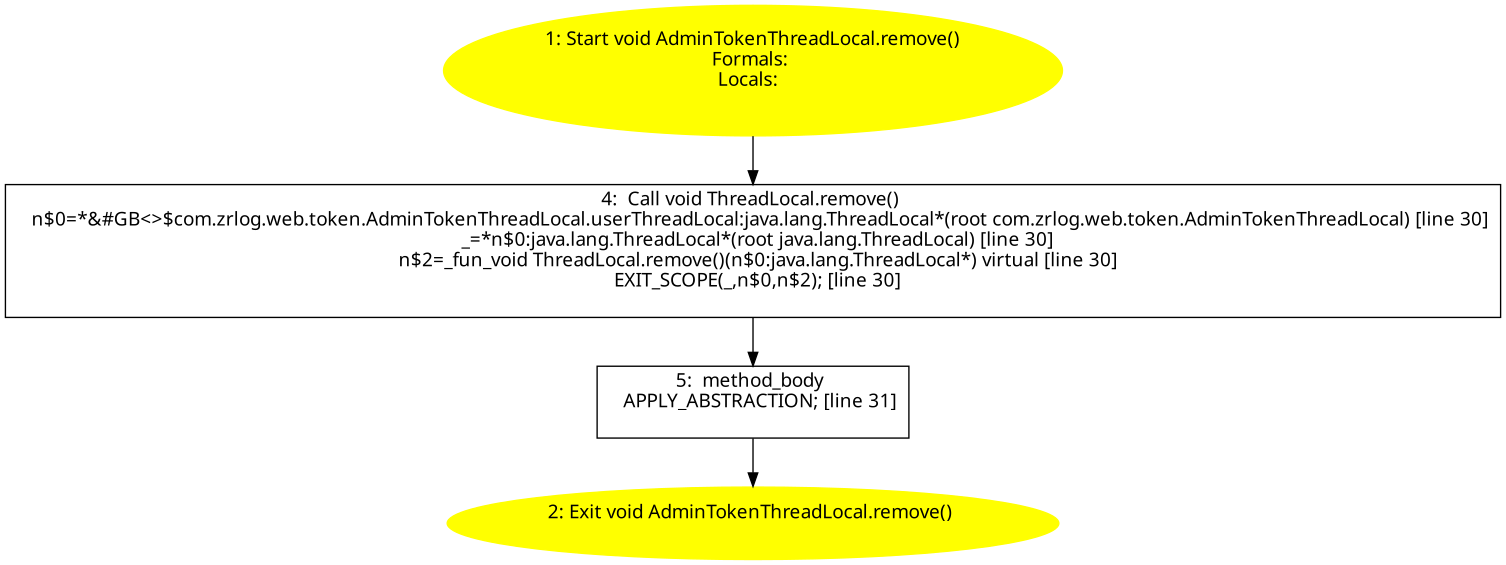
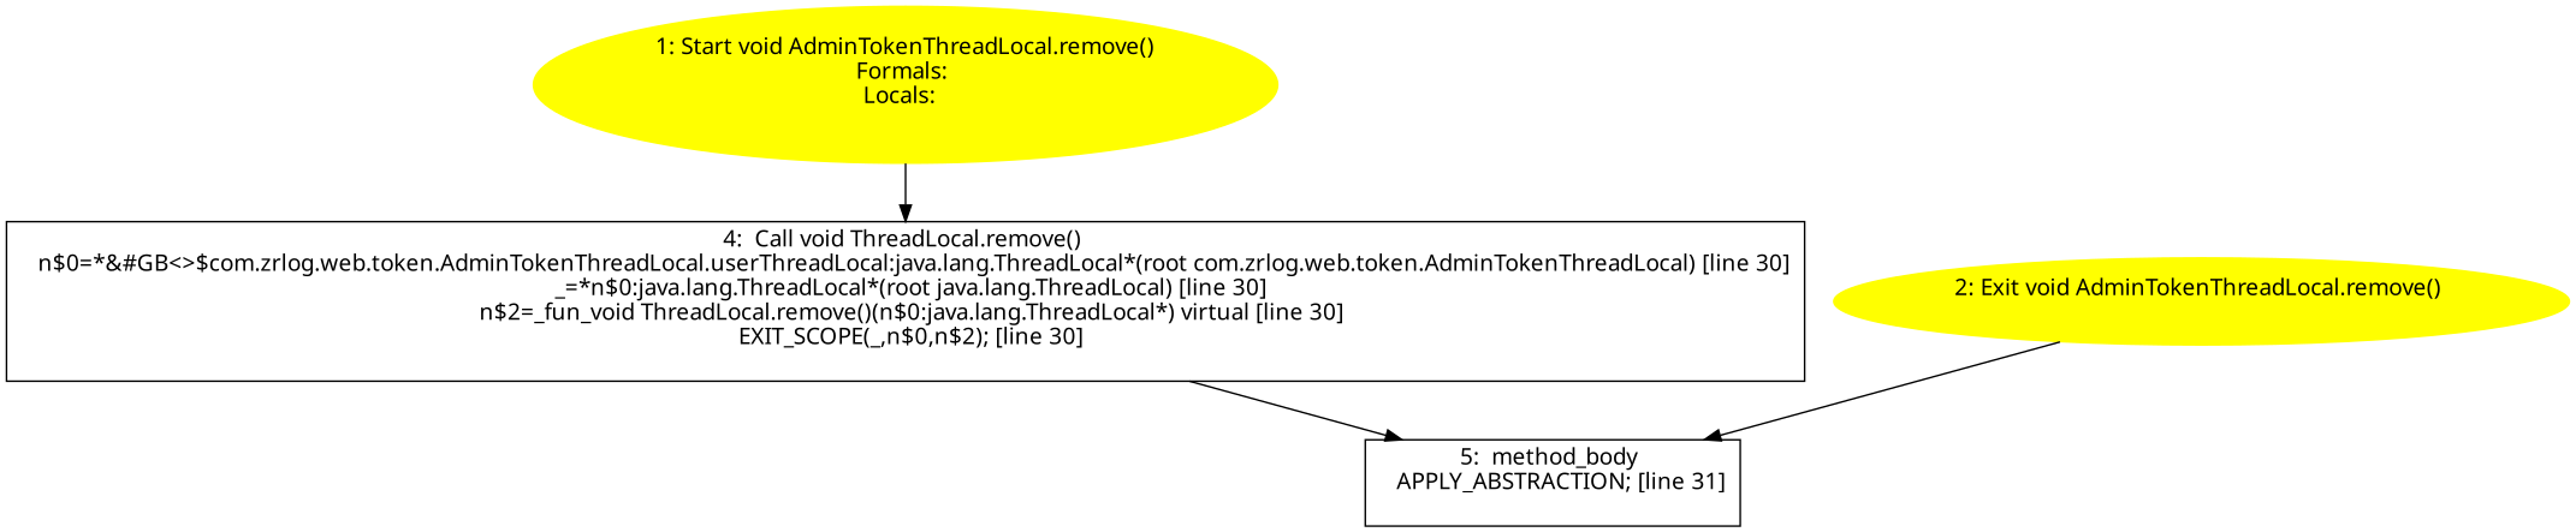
  digraph {
    fontname="Noto Sans"
    node [fontname="Noto Sans"]
    edge [fontname="Noto Sans"]
    n1 [color=yellow label="1: Start void AdminTokenThreadLocal.remove()\nFormals: \nLocals:  \n  " style=filled]
    n2 [label="4:  Call void ThreadLocal.remove() \n   n$0=*&#GB<>$com.zrlog.web.token.AdminTokenThreadLocal.userThreadLocal:java.lang.ThreadLocal*(root com.zrlog.web.token.AdminTokenThreadLocal) [line 30]\n  _=*n$0:java.lang.ThreadLocal*(root java.lang.ThreadLocal) [line 30]\n  n$2=_fun_void ThreadLocal.remove()(n$0:java.lang.ThreadLocal*) virtual [line 30]\n  EXIT_SCOPE(_,n$0,n$2); [line 30]\n " shape=box]
    n3 [label="5:  method_body \n   APPLY_ABSTRACTION; [line 31]\n " shape=box]
    n4 [color=yellow label="2: Exit void AdminTokenThreadLocal.remove() \n  " style=filled]
    n1 -> n2
    n2 -> n3
-   n3 -> n4
+   n4 -> n3
  }
